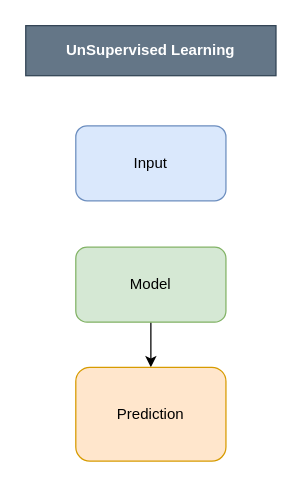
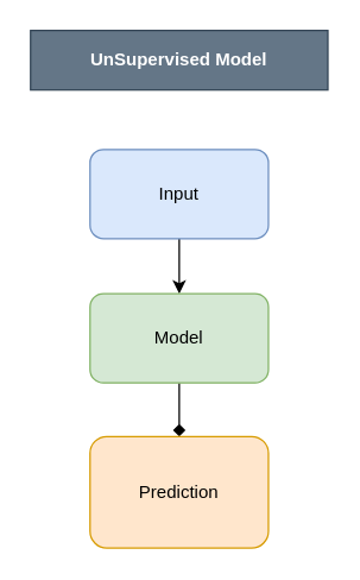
  <mxCell id="0" />
  <mxCell id="1" parent="0" />
+ <mxCell id="2" style="edgeStyle=none;html=1;exitX=0.5;exitY=1;exitDx=0;exitDy=0;entryX=0.5;entryY=0;entryDx=0;entryDy=0;" edge="1" parent="1" source="3" target="5"><mxGeometry relative="1" as="geometry" /></mxCell>
  <mxCell id="3" value="Input" style="rounded=1;whiteSpace=wrap;html=1;fillColor=#dae8fc;strokeColor=#6c8ebf;" vertex="1" parent="1"><mxGeometry x="60" y="100" width="120" height="60" as="geometry" /></mxCell>
- <mxCell id="4" style="edgeStyle=none;html=1;exitX=0.5;exitY=1;exitDx=0;exitDy=0;entryX=0.5;entryY=0;entryDx=0;entryDy=0;" edge="1" parent="1" source="5" target="6"><mxGeometry relative="1" as="geometry" /></mxCell>
+ <mxCell id="4" style="edgeStyle=none;html=1;exitX=0.5;exitY=1;exitDx=0;exitDy=0;entryX=0.5;entryY=0;entryDx=0;entryDy=0;endArrow=diamond;" edge="1" parent="1" source="5" target="6"><mxGeometry relative="1" as="geometry" /></mxCell>
  <mxCell id="5" value="Model" style="rounded=1;whiteSpace=wrap;html=1;fillColor=#d5e8d4;strokeColor=#82b366;" vertex="1" parent="1"><mxGeometry x="60" y="197" width="120" height="60" as="geometry" /></mxCell>
  <mxCell id="6" value="Prediction" style="rounded=1;whiteSpace=wrap;html=1;fillColor=#ffe6cc;strokeColor=#d79b00;" vertex="1" parent="1"><mxGeometry x="60" y="293" width="120" height="75" as="geometry" /></mxCell>
- <mxCell id="7" value="UnSupervised Learning" style="rounded=0;whiteSpace=wrap;html=1;fillColor=#647687;strokeColor=#314354;fontColor=#ffffff;fontStyle=1" vertex="1" parent="1"><mxGeometry x="20" y="20" width="200" height="40" as="geometry" /></mxCell>
+ <mxCell id="7" value="UnSupervised Model" style="rounded=0;whiteSpace=wrap;html=1;fillColor=#647687;strokeColor=#314354;fontColor=#ffffff;fontStyle=1" vertex="1" parent="1"><mxGeometry x="20" y="20" width="200" height="40" as="geometry" /></mxCell>
